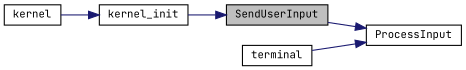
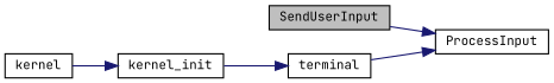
  digraph {
    fontname="JetBrains Mono"
    rankdir=RL
    node [color=black fillcolor=white fontname="JetBrains Mono" fontsize=10 shape=record style=filled]
    edge [color=midnightblue dir=back fontname="JetBrains Mono" fontsize=10 labelfontname=Helvetica labelfontsize=10 style=solid]
    n1 [fillcolor=grey75 fontcolor=black height=0.2 label=SendUserInput width=0.4]
    n2 [height=0.2 label=ProcessInput width=0.4]
    n3 [height=0.2 label=terminal width=0.4]
    n4 [height=0.2 label=kernel_init width=0.4]
    n5 [height=0.2 label=kernel width=0.4]
    n2 -> n1
    n2 -> n3
-   n1 -> n4
+   n3 -> n4
    n4 -> n5
  }
